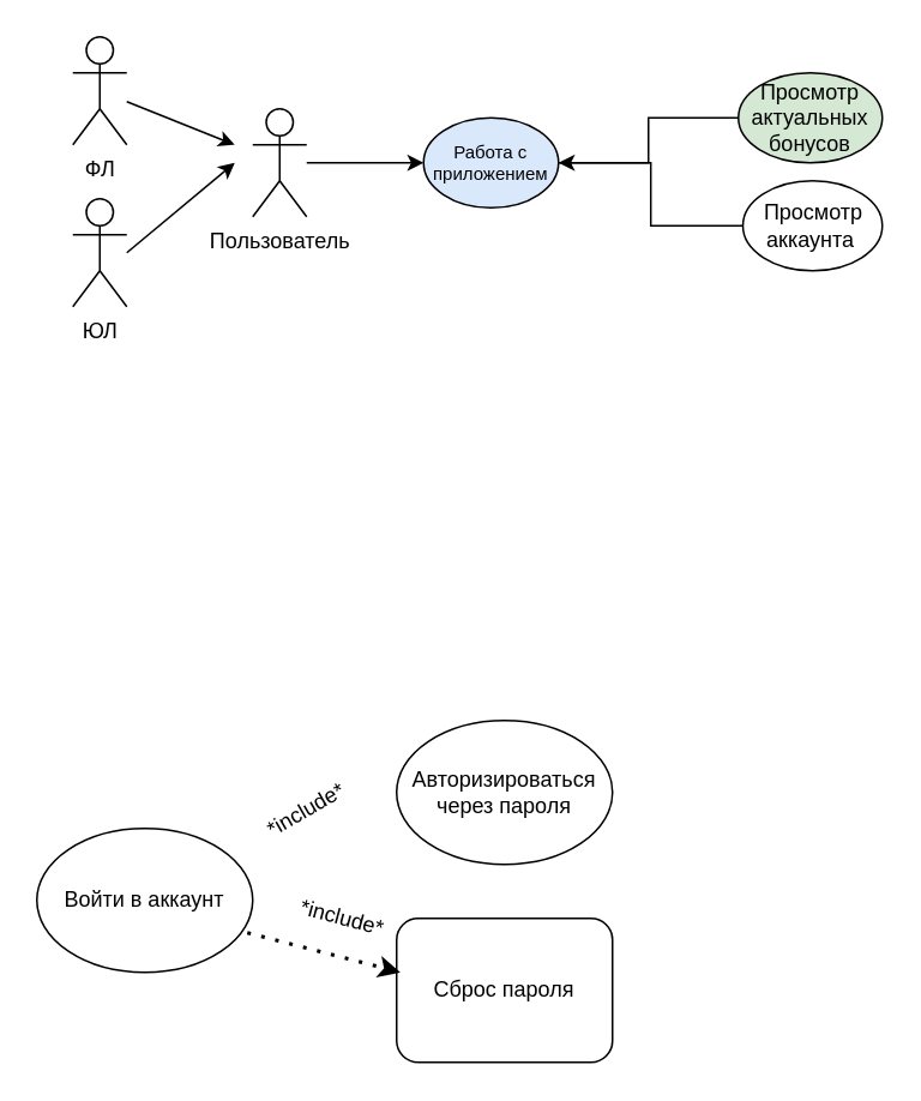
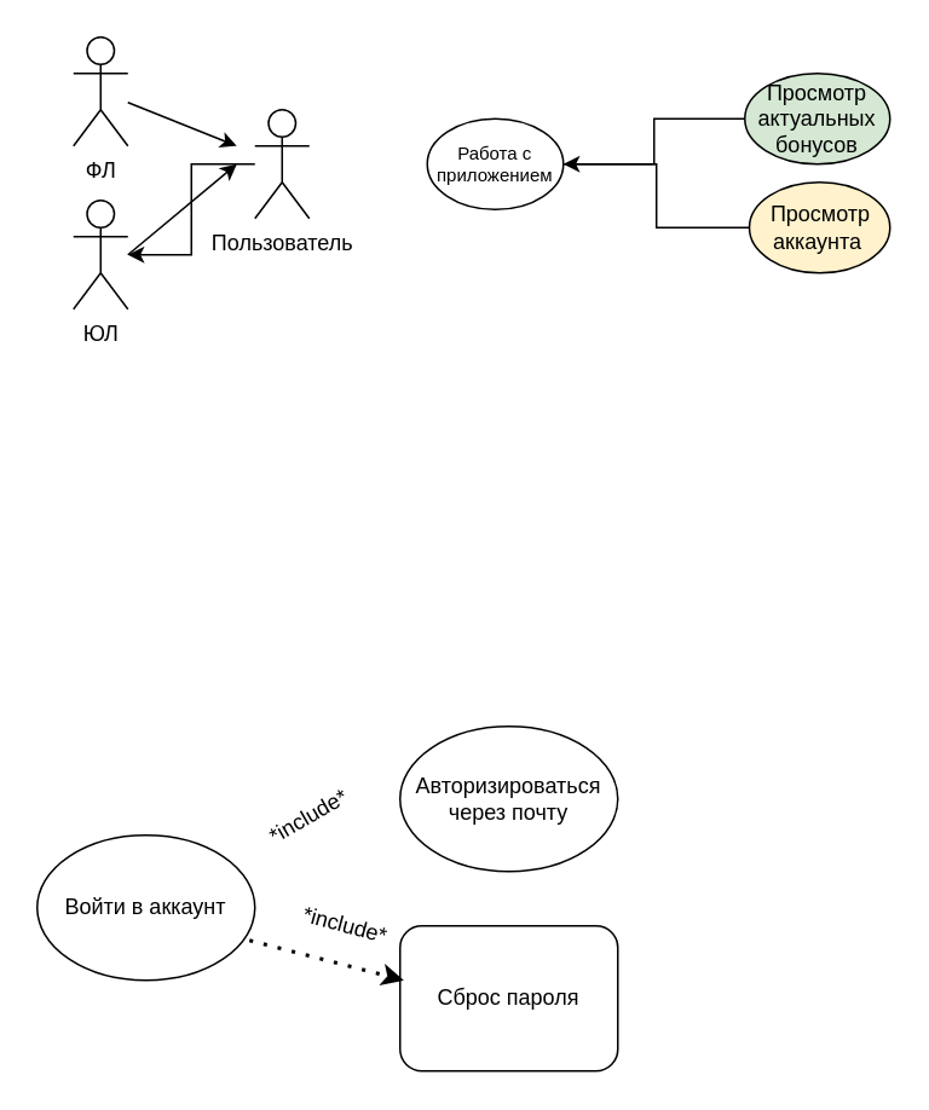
  <mxCell id="0" />
  <mxCell id="1" parent="0" />
  <mxCell id="2" value="ЮЛ" style="shape=umlActor;verticalLabelPosition=bottom;verticalAlign=top;html=1;outlineConnect=0;" parent="1" vertex="1"><mxGeometry x="40" y="110" width="30" height="60" as="geometry" /></mxCell>
- <mxCell id="3" style="edgeStyle=orthogonalEdgeStyle;rounded=0;orthogonalLoop=1;jettySize=auto;html=1;entryX=0;entryY=0.5;entryDx=0;entryDy=0;" parent="1" source="4" target="8" edge="1"><mxGeometry relative="1" as="geometry" /></mxCell>
+ <mxCell id="3" style="edgeStyle=orthogonalEdgeStyle;rounded=0;orthogonalLoop=1;jettySize=auto;html=1;" parent="1" source="4" target="2" edge="1"><mxGeometry relative="1" as="geometry" /></mxCell>
  <mxCell id="4" value="Пользователь" style="shape=umlActor;verticalLabelPosition=bottom;verticalAlign=top;html=1;outlineConnect=0;" parent="1" vertex="1"><mxGeometry x="140" y="60" width="30" height="60" as="geometry" /></mxCell>
  <mxCell id="5" value="ФЛ" style="shape=umlActor;verticalLabelPosition=bottom;verticalAlign=top;html=1;outlineConnect=0;" parent="1" vertex="1"><mxGeometry x="40" y="20" width="30" height="60" as="geometry" /></mxCell>
  <mxCell id="6" value="" style="endArrow=classic;html=1;rounded=0;" parent="1" edge="1"><mxGeometry width="50" height="50" relative="1" as="geometry"><mxPoint x="70" y="140" as="sourcePoint" /><mxPoint x="130" y="90" as="targetPoint" /></mxGeometry></mxCell>
  <mxCell id="7" value="" style="endArrow=classic;html=1;rounded=0;" parent="1" source="5" edge="1"><mxGeometry width="50" height="50" relative="1" as="geometry"><mxPoint x="330" y="160" as="sourcePoint" /><mxPoint x="130" y="80" as="targetPoint" /></mxGeometry></mxCell>
- <mxCell id="8" value="Работа с приложением" style="ellipse;whiteSpace=wrap;html=1;fontSize=10;fillColor=#dae8fc;" parent="1" vertex="1"><mxGeometry x="235" y="65" width="75" height="50" as="geometry" /></mxCell>
+ <mxCell id="8" value="Работа с приложением" style="ellipse;whiteSpace=wrap;html=1;fontSize=10;" parent="1" vertex="1"><mxGeometry x="235" y="65" width="75" height="50" as="geometry" /></mxCell>
  <mxCell id="9" value="" style="edgeStyle=orthogonalEdgeStyle;rounded=0;orthogonalLoop=1;jettySize=auto;html=1;endArrow=none;" parent="1" source="10" target="8" edge="1"><mxGeometry relative="1" as="geometry" /></mxCell>
  <mxCell id="10" value="Просмотр актуальных бонусов" style="ellipse;whiteSpace=wrap;html=1;fillColor=#d5e8d4;" parent="1" vertex="1"><mxGeometry x="410" y="40" width="80" height="50" as="geometry" /></mxCell>
  <mxCell id="11" value="" style="edgeStyle=orthogonalEdgeStyle;rounded=0;orthogonalLoop=1;jettySize=auto;html=1;" parent="1" source="12" target="8" edge="1"><mxGeometry relative="1" as="geometry" /></mxCell>
- <mxCell id="12" value="Просмотр аккаунта&amp;nbsp;" style="ellipse;whiteSpace=wrap;html=1;" parent="1" vertex="1"><mxGeometry x="412.5" y="100" width="77.5" height="50" as="geometry" /></mxCell>
+ <mxCell id="12" value="Просмотр аккаунта&amp;nbsp;" style="ellipse;whiteSpace=wrap;html=1;fillColor=#fff2cc;" parent="1" vertex="1"><mxGeometry x="412.5" y="100" width="77.5" height="50" as="geometry" /></mxCell>
  <mxCell id="13" value="Войти в аккаунт" style="ellipse;whiteSpace=wrap;html=1;" vertex="1" parent="1"><mxGeometry x="20" y="460" width="120" height="80" as="geometry" /></mxCell>
- <mxCell id="14" value="Авторизироваться через пароля" style="ellipse;whiteSpace=wrap;html=1;" vertex="1" parent="1"><mxGeometry x="220" y="400" width="120" height="80" as="geometry" /></mxCell>
+ <mxCell id="14" value="Авторизироваться через почту" style="ellipse;whiteSpace=wrap;html=1;" vertex="1" parent="1"><mxGeometry x="220" y="400" width="120" height="80" as="geometry" /></mxCell>
  <mxCell id="15" value="Сброс пароля" style="whiteSpace=wrap;html=1;rounded=1;" vertex="1" parent="1"><mxGeometry x="220" y="510" width="120" height="80" as="geometry" /></mxCell>
  <mxCell id="16" value="" style="endArrow=classic;dashed=1;html=1;dashPattern=1 3;strokeWidth=2;rounded=0;entryX=0.017;entryY=0.375;entryDx=0;entryDy=0;targetPerimeterSpacing=0;endFill=1;exitX=0.975;exitY=0.725;exitDx=0;exitDy=0;exitPerimeter=0;entryPerimeter=0;" edge="1" parent="1" source="13" target="15"><mxGeometry width="50" height="50" relative="1" as="geometry"><mxPoint x="140" y="488" as="sourcePoint" /><mxPoint x="230" y="450" as="targetPoint" /></mxGeometry></mxCell>
  <mxCell id="17" value="*include*" style="text;html=1;align=center;verticalAlign=middle;whiteSpace=wrap;rounded=0;rotation=-30;" vertex="1" parent="1"><mxGeometry x="150" y="430" width="40" height="40" as="geometry" /></mxCell>
  <mxCell id="18" value="*include*" style="text;html=1;align=center;verticalAlign=middle;whiteSpace=wrap;rounded=0;rotation=15;" vertex="1" parent="1"><mxGeometry x="170" y="490" width="40" height="40" as="geometry" /></mxCell>
